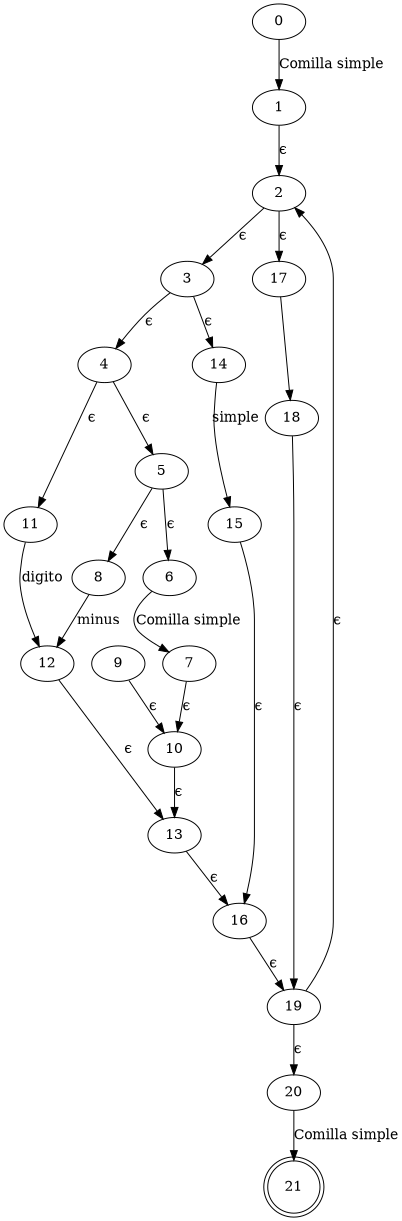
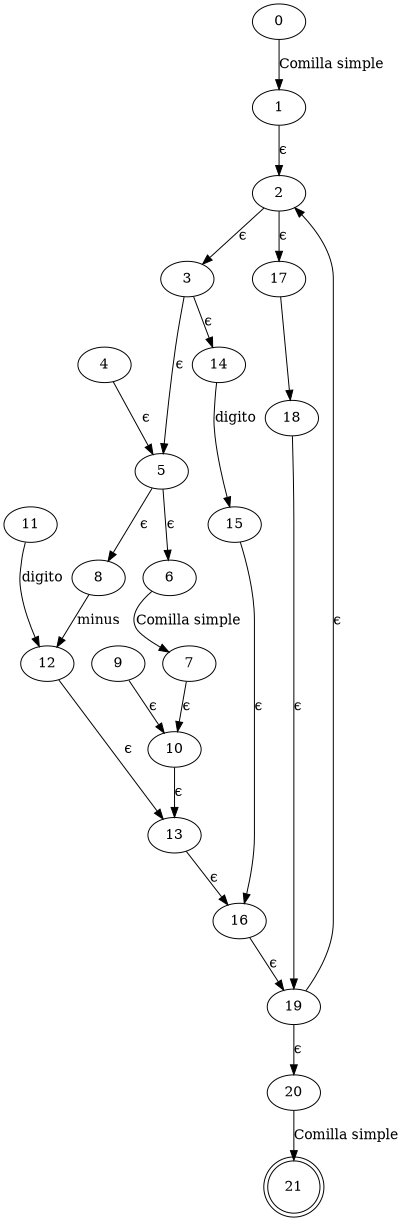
  digraph {
    rankdir=TB
    0
    1
    2
    3
    17
    4
    14
    18
    5
    11
    15
    6
    8
    12
    7
    10
    13
    9
    16
    19
    20
    21 [shape=doublecircle]
    0 -> 1 [label="Comilla simple"]
    1 -> 2 [label="ϵ"]
    2 -> 3 [label="ϵ"]
    2 -> 17 [label="ϵ"]
-   3 -> 4 [label="ϵ"]
+   3 -> 5 [label="ϵ"]
    3 -> 14 [label="ϵ"]
    17 -> 18 [label=" "]
    4 -> 5 [label="ϵ"]
-   4 -> 11 [label="ϵ"]
-   14 -> 15 [label=simple]
+   14 -> 15 [label=digito]
    18 -> 19 [label="ϵ"]
    5 -> 6 [label="ϵ"]
    5 -> 8 [label="ϵ"]
    11 -> 12 [label=digito]
    15 -> 16 [label="ϵ"]
    6 -> 7 [label="Comilla simple"]
    8 -> 12 [label=minus]
    12 -> 13 [label="ϵ"]
    7 -> 10 [label="ϵ"]
    10 -> 13 [label="ϵ"]
    13 -> 16 [label="ϵ"]
    9 -> 10 [label="ϵ"]
    16 -> 19 [label="ϵ"]
    19 -> 2 [label="ϵ"]
    19 -> 20 [label="ϵ"]
    20 -> 21 [label="Comilla simple"]
  }
